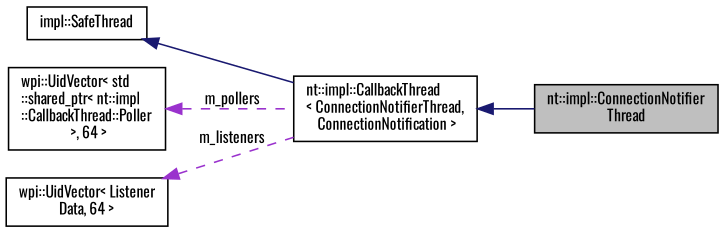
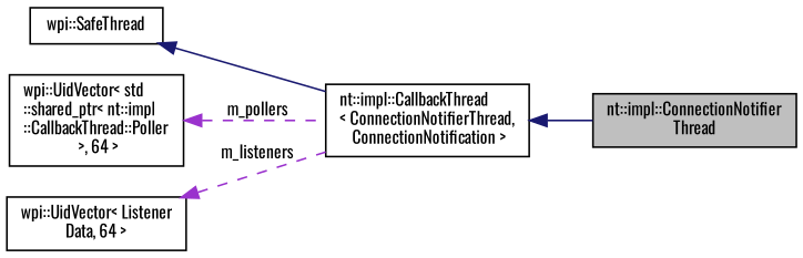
  digraph {
    rankdir=LR
    fontname=Oswald
    node [color=black fillcolor=white fontname=Oswald fontsize=10 shape=record style=filled]
    edge [color=midnightblue dir=back fontname=Oswald fontsize=10 labelfontname=Helvetica labelfontsize=10 style=solid]
    n1 [fillcolor=grey75 fontcolor=black height=0.2 label="nt::impl::ConnectionNotifier\lThread" width=0.4]
    n2 [height=0.2 label="nt::impl::CallbackThread\l\< ConnectionNotifierThread,\l ConnectionNotification \>" width=0.4]
-   n3 [height=0.2 label="impl::SafeThread" width=0.4]
+   n3 [height=0.2 label="wpi::SafeThread" width=0.4]
    n4 [height=0.2 label="wpi::UidVector\< std\l::shared_ptr\< nt::impl\l::CallbackThread::Poller\l \>, 64 \>" width=0.4]
    n5 [height=0.2 label="wpi::UidVector\< Listener\lData, 64 \>" width=0.4]
    n2 -> n1
    n3 -> n2
    n4 -> n2 [color=darkorchid3 label=" m_pollers" style=dashed]
    n5 -> n2 [color=darkorchid3 label=" m_listeners" style=dashed]
  }
